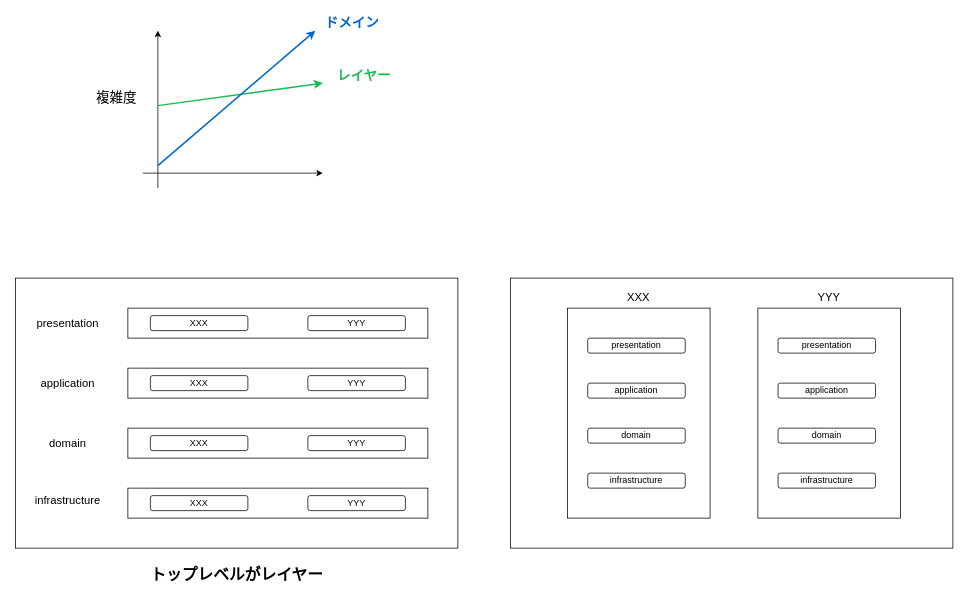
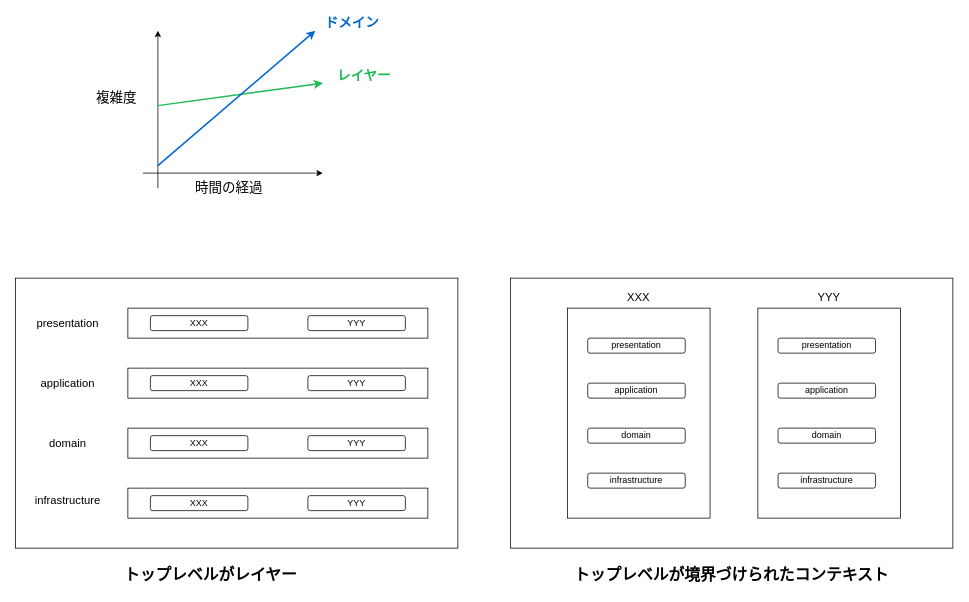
  <mxCell id="0" />
  <mxCell id="1" parent="0" />
  <mxCell id="2" value="" style="endArrow=classic;html=1;" parent="1" edge="1"><mxGeometry width="50" height="50" relative="1" as="geometry"><mxPoint x="190" y="230" as="sourcePoint" /><mxPoint x="430" y="230" as="targetPoint" /></mxGeometry></mxCell>
+ <mxCell id="3" value="&lt;font style=&quot;font-size: 18px&quot;&gt;時間の経過&lt;/font&gt;" style="text;html=1;strokeColor=none;fillColor=none;align=center;verticalAlign=middle;whiteSpace=wrap;rounded=0;" parent="1" vertex="1"><mxGeometry x="240" y="240" width="130" height="20" as="geometry" /></mxCell>
  <mxCell id="4" value="" style="endArrow=classic;html=1;" parent="1" edge="1"><mxGeometry width="50" height="50" relative="1" as="geometry"><mxPoint x="210" y="250" as="sourcePoint" /><mxPoint x="210" y="40" as="targetPoint" /></mxGeometry></mxCell>
  <mxCell id="5" value="&lt;font style=&quot;font-size: 18px&quot;&gt;複雑度&lt;/font&gt;" style="text;html=1;strokeColor=none;fillColor=none;align=center;verticalAlign=middle;whiteSpace=wrap;rounded=0;" parent="1" vertex="1"><mxGeometry x="110" y="120" width="90" height="20" as="geometry" /></mxCell>
  <mxCell id="6" value="" style="endArrow=classic;html=1;strokeColor=#1DB954;strokeWidth=2;endFill=1;" parent="1" edge="1"><mxGeometry width="50" height="50" relative="1" as="geometry"><mxPoint x="210" y="140" as="sourcePoint" /><mxPoint x="430" y="110" as="targetPoint" /></mxGeometry></mxCell>
  <mxCell id="7" value="&lt;font style=&quot;font-size: 18px&quot; color=&quot;#1db954&quot;&gt;&lt;b&gt;レイヤー&lt;/b&gt;&lt;/font&gt;" style="text;html=1;strokeColor=none;fillColor=none;align=center;verticalAlign=middle;whiteSpace=wrap;rounded=0;" parent="1" vertex="1"><mxGeometry x="440" y="90" width="90" height="20" as="geometry" /></mxCell>
  <mxCell id="8" value="" style="endArrow=classic;html=1;strokeWidth=2;strokeColor=#0066CC;" parent="1" edge="1"><mxGeometry width="50" height="50" relative="1" as="geometry"><mxPoint x="210" y="220" as="sourcePoint" /><mxPoint x="420" y="40" as="targetPoint" /></mxGeometry></mxCell>
  <mxCell id="9" value="&lt;font style=&quot;font-size: 18px&quot; color=&quot;#0066cc&quot;&gt;&lt;b&gt;ドメイン&lt;/b&gt;&lt;/font&gt;" style="text;html=1;strokeColor=none;fillColor=none;align=center;verticalAlign=middle;whiteSpace=wrap;rounded=0;" parent="1" vertex="1"><mxGeometry x="424" y="20" width="90" height="20" as="geometry" /></mxCell>
  <mxCell id="10" value="" style="rounded=0;whiteSpace=wrap;html=1;" vertex="1" parent="1"><mxGeometry x="20" y="370" width="590" height="360" as="geometry" /></mxCell>
  <mxCell id="11" value="" style="rounded=0;whiteSpace=wrap;html=1;" vertex="1" parent="1"><mxGeometry x="170" y="410" width="400" height="40" as="geometry" /></mxCell>
  <mxCell id="12" value="" style="rounded=0;whiteSpace=wrap;html=1;" vertex="1" parent="1"><mxGeometry x="170" y="490" width="400" height="40" as="geometry" /></mxCell>
  <mxCell id="13" value="" style="rounded=0;whiteSpace=wrap;html=1;" vertex="1" parent="1"><mxGeometry x="170" y="570" width="400" height="40" as="geometry" /></mxCell>
  <mxCell id="14" value="" style="rounded=0;whiteSpace=wrap;html=1;" vertex="1" parent="1"><mxGeometry x="170" y="650" width="400" height="40" as="geometry" /></mxCell>
  <mxCell id="15" value="XXX" style="rounded=1;whiteSpace=wrap;html=1;" vertex="1" parent="1"><mxGeometry x="200" y="420" width="130" height="20" as="geometry" /></mxCell>
  <mxCell id="16" value="YYY" style="rounded=1;whiteSpace=wrap;html=1;" vertex="1" parent="1"><mxGeometry x="410" y="420" width="130" height="20" as="geometry" /></mxCell>
  <mxCell id="17" value="XXX" style="rounded=1;whiteSpace=wrap;html=1;" vertex="1" parent="1"><mxGeometry x="200" y="500" width="130" height="20" as="geometry" /></mxCell>
  <mxCell id="18" value="YYY" style="rounded=1;whiteSpace=wrap;html=1;" vertex="1" parent="1"><mxGeometry x="410" y="500" width="130" height="20" as="geometry" /></mxCell>
  <mxCell id="19" value="XXX" style="rounded=1;whiteSpace=wrap;html=1;" vertex="1" parent="1"><mxGeometry x="200" y="580" width="130" height="20" as="geometry" /></mxCell>
  <mxCell id="20" value="YYY" style="rounded=1;whiteSpace=wrap;html=1;" vertex="1" parent="1"><mxGeometry x="410" y="580" width="130" height="20" as="geometry" /></mxCell>
  <mxCell id="21" value="XXX" style="rounded=1;whiteSpace=wrap;html=1;" vertex="1" parent="1"><mxGeometry x="200" y="660" width="130" height="20" as="geometry" /></mxCell>
  <mxCell id="22" value="YYY" style="rounded=1;whiteSpace=wrap;html=1;" vertex="1" parent="1"><mxGeometry x="410" y="660" width="130" height="20" as="geometry" /></mxCell>
  <mxCell id="23" value="&lt;font style=&quot;font-size: 15px&quot;&gt;presentation&lt;/font&gt;" style="text;html=1;strokeColor=none;fillColor=none;align=center;verticalAlign=middle;whiteSpace=wrap;rounded=0;" vertex="1" parent="1"><mxGeometry x="60" y="415" width="60" height="30" as="geometry" /></mxCell>
  <mxCell id="24" value="&lt;font style=&quot;font-size: 15px&quot;&gt;application&lt;/font&gt;" style="text;html=1;strokeColor=none;fillColor=none;align=center;verticalAlign=middle;whiteSpace=wrap;rounded=0;" vertex="1" parent="1"><mxGeometry x="60" y="495" width="60" height="30" as="geometry" /></mxCell>
  <mxCell id="25" value="&lt;font style=&quot;font-size: 15px&quot;&gt;domain&lt;/font&gt;" style="text;html=1;strokeColor=none;fillColor=none;align=center;verticalAlign=middle;whiteSpace=wrap;rounded=0;" vertex="1" parent="1"><mxGeometry x="60" y="575" width="60" height="30" as="geometry" /></mxCell>
  <mxCell id="26" value="&lt;font style=&quot;font-size: 15px&quot;&gt;infrastructure&lt;/font&gt;" style="text;html=1;strokeColor=none;fillColor=none;align=center;verticalAlign=middle;whiteSpace=wrap;rounded=0;" vertex="1" parent="1"><mxGeometry x="60" y="650" width="60" height="30" as="geometry" /></mxCell>
- <mxCell id="27" value="&lt;font style=&quot;font-size: 21px&quot;&gt;&lt;b&gt;トップレベルがレイヤー&lt;/b&gt;&lt;/font&gt;" style="text;html=1;strokeColor=none;fillColor=none;align=center;verticalAlign=middle;whiteSpace=wrap;rounded=0;fontSize=15;" vertex="1" parent="1"><mxGeometry x="162.5" y="750" width="305" height="30" as="geometry" /></mxCell>
+ <mxCell id="27" value="&lt;font style=&quot;font-size: 21px&quot;&gt;&lt;b&gt;トップレベルがレイヤー&lt;/b&gt;&lt;/font&gt;" style="text;html=1;strokeColor=none;fillColor=none;align=center;verticalAlign=middle;whiteSpace=wrap;rounded=0;fontSize=15;" vertex="1" parent="1"><mxGeometry x="127.5" y="750" width="305" height="30" as="geometry" /></mxCell>
  <mxCell id="28" value="" style="rounded=0;whiteSpace=wrap;html=1;" vertex="1" parent="1"><mxGeometry x="680" y="370" width="590" height="360" as="geometry" /></mxCell>
  <mxCell id="29" value="" style="rounded=0;whiteSpace=wrap;html=1;" vertex="1" parent="1"><mxGeometry x="756.25" y="410" width="190" height="280" as="geometry" /></mxCell>
  <mxCell id="30" value="" style="rounded=0;whiteSpace=wrap;html=1;" vertex="1" parent="1"><mxGeometry x="1010" y="410" width="190" height="280" as="geometry" /></mxCell>
  <mxCell id="31" value="presentation" style="rounded=1;whiteSpace=wrap;html=1;" vertex="1" parent="1"><mxGeometry x="783.13" y="450" width="130" height="20" as="geometry" /></mxCell>
  <mxCell id="32" value="presentation" style="rounded=1;whiteSpace=wrap;html=1;" vertex="1" parent="1"><mxGeometry x="1036.88" y="450" width="130" height="20" as="geometry" /></mxCell>
  <mxCell id="33" value="application" style="rounded=1;whiteSpace=wrap;html=1;" vertex="1" parent="1"><mxGeometry x="783.13" y="510" width="130" height="20" as="geometry" /></mxCell>
  <mxCell id="34" value="application" style="rounded=1;whiteSpace=wrap;html=1;" vertex="1" parent="1"><mxGeometry x="1036.88" y="510" width="130" height="20" as="geometry" /></mxCell>
  <mxCell id="35" value="domain" style="rounded=1;whiteSpace=wrap;html=1;" vertex="1" parent="1"><mxGeometry x="783.13" y="570" width="130" height="20" as="geometry" /></mxCell>
  <mxCell id="36" value="domain" style="rounded=1;whiteSpace=wrap;html=1;" vertex="1" parent="1"><mxGeometry x="1036.88" y="570" width="130" height="20" as="geometry" /></mxCell>
  <mxCell id="37" value="infrastructure" style="rounded=1;whiteSpace=wrap;html=1;" vertex="1" parent="1"><mxGeometry x="783.13" y="630" width="130" height="20" as="geometry" /></mxCell>
  <mxCell id="38" value="infrastructure" style="rounded=1;whiteSpace=wrap;html=1;" vertex="1" parent="1"><mxGeometry x="1036.88" y="630" width="130" height="20" as="geometry" /></mxCell>
  <mxCell id="39" value="&lt;font style=&quot;font-size: 15px&quot;&gt;XXX&lt;/font&gt;" style="text;html=1;strokeColor=none;fillColor=none;align=center;verticalAlign=middle;whiteSpace=wrap;rounded=0;" vertex="1" parent="1"><mxGeometry x="821.25" y="380" width="60" height="30" as="geometry" /></mxCell>
+ <mxCell id="40" value="&lt;font style=&quot;font-size: 21px&quot;&gt;&lt;b&gt;トップレベルが境界づけられたコンテキスト&lt;/b&gt;&lt;/font&gt;" style="text;html=1;strokeColor=none;fillColor=none;align=center;verticalAlign=middle;whiteSpace=wrap;rounded=0;fontSize=15;" vertex="1" parent="1"><mxGeometry x="756.25" y="750" width="437.5" height="30" as="geometry" /></mxCell>
  <mxCell id="41" value="&lt;font style=&quot;font-size: 15px&quot;&gt;YYY&lt;/font&gt;" style="text;html=1;strokeColor=none;fillColor=none;align=center;verticalAlign=middle;whiteSpace=wrap;rounded=0;" vertex="1" parent="1"><mxGeometry x="1075" y="380" width="60" height="30" as="geometry" /></mxCell>
